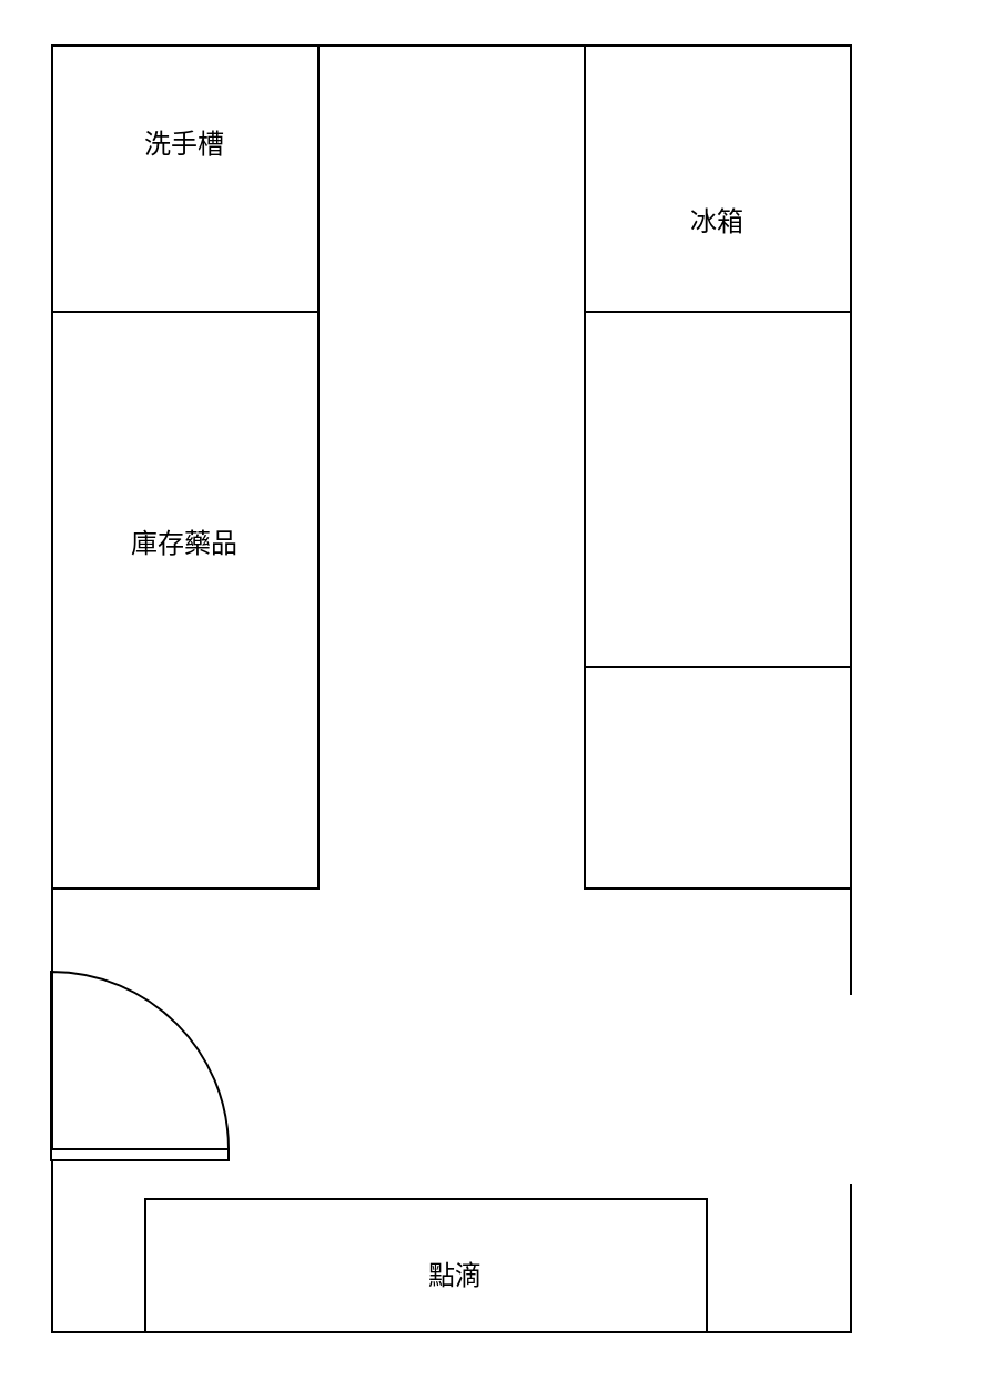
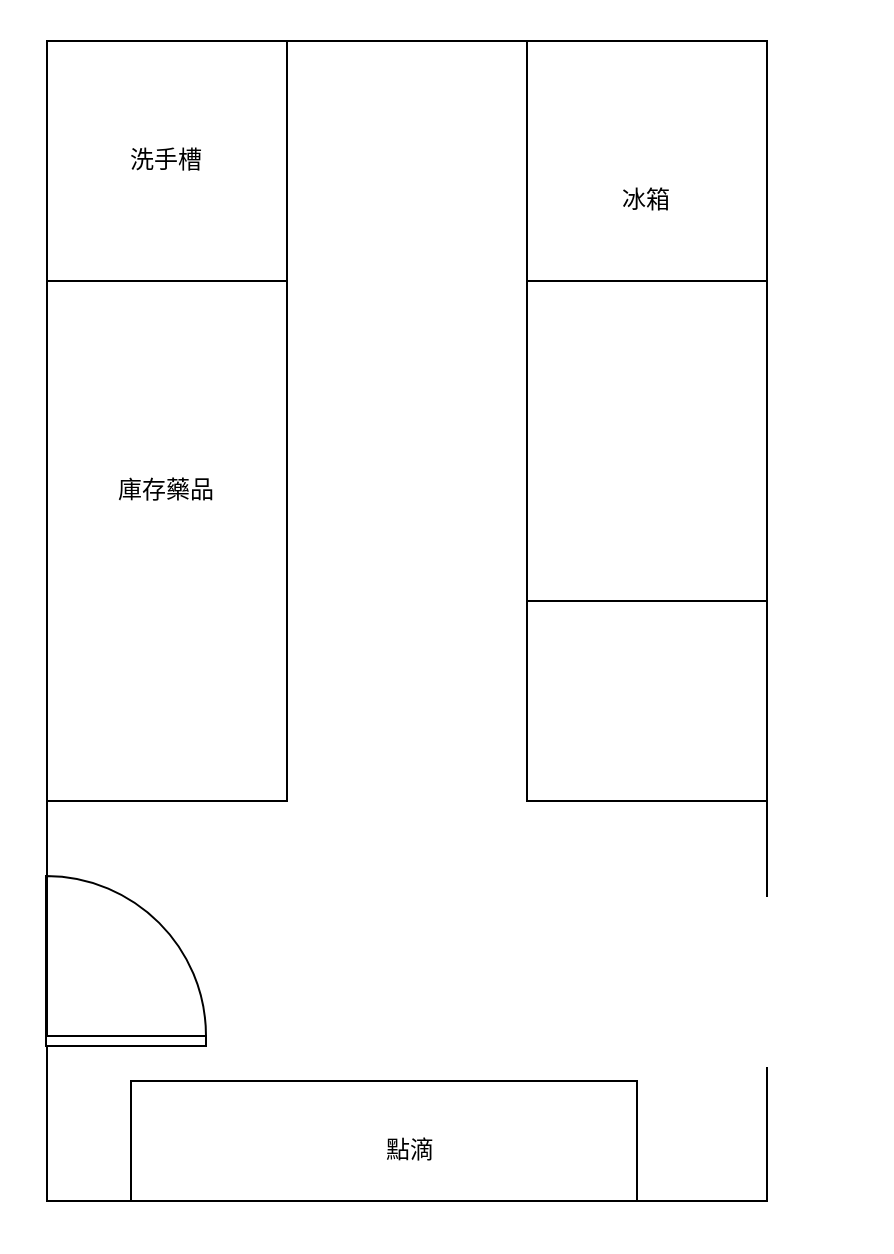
  <mxCell id="0" />
  <mxCell id="1" parent="0" />
  <mxCell id="2" value="" style="rounded=0;whiteSpace=wrap;html=1;labelBackgroundColor=#000000;" parent="1" vertex="1"><mxGeometry x="23" y="20" width="360" height="580" as="geometry" /></mxCell>
  <mxCell id="3" value="" style="rounded=0;whiteSpace=wrap;html=1;labelBackgroundColor=#000000;" parent="1" vertex="1"><mxGeometry x="23" y="20" width="120" height="120" as="geometry" /></mxCell>
  <mxCell id="4" value="" style="rounded=0;whiteSpace=wrap;html=1;labelBackgroundColor=#000000;" parent="1" vertex="1"><mxGeometry x="263" y="20" width="120" height="120" as="geometry" /></mxCell>
- <mxCell id="5" value="&lt;p style=&quot;&quot; class=&quot;MsoNormal&quot;&gt;&lt;span style=&quot;font-family:&amp;quot;PMingLiU&amp;quot;,serif;mso-ascii-font-family:Calibri;mso-ascii-theme-font:&#10;minor-latin;mso-fareast-theme-font:minor-fareast;mso-hansi-font-family:Calibri;&#10;mso-hansi-theme-font:minor-latin&quot; lang=&quot;ZH-TW&quot;&gt;洗手槽&lt;/span&gt;&lt;span lang=&quot;EN-US&quot;&gt;&lt;/span&gt;&lt;/p&gt;" style="text;whiteSpace=wrap;html=1;align=center;verticalAlign=middle;" parent="1" vertex="1"><mxGeometry x="48" y="35" width="70" height="60" as="geometry" /></mxCell>
+ <mxCell id="5" value="&lt;p style=&quot;&quot; class=&quot;MsoNormal&quot;&gt;&lt;span style=&quot;font-family:&amp;quot;PMingLiU&amp;quot;,serif;mso-ascii-font-family:Calibri;mso-ascii-theme-font:&#10;minor-latin;mso-fareast-theme-font:minor-fareast;mso-hansi-font-family:Calibri;&#10;mso-hansi-theme-font:minor-latin&quot; lang=&quot;ZH-TW&quot;&gt;洗手槽&lt;/span&gt;&lt;span lang=&quot;EN-US&quot;&gt;&lt;/span&gt;&lt;/p&gt;" style="text;whiteSpace=wrap;html=1;align=center;verticalAlign=middle;" parent="1" vertex="1"><mxGeometry x="48" y="50" width="70" height="60" as="geometry" /></mxCell>
  <mxCell id="6" value="" style="group" parent="1" vertex="1" connectable="0"><mxGeometry x="123" y="457" width="195" height="147.66" as="geometry" /></mxCell>
  <mxCell id="7" value="" style="whiteSpace=wrap;html=1;verticalAlign=top;" parent="6" vertex="1"><mxGeometry x="-58" y="83" width="253" height="60" as="geometry" /></mxCell>
  <mxCell id="8" value="&lt;p style=&quot;&quot; class=&quot;MsoNormal&quot;&gt;&lt;span style=&quot;font-family:&amp;quot;PMingLiU&amp;quot;,serif;mso-ascii-font-family:Calibri;mso-ascii-theme-font:&#10;minor-latin;mso-fareast-theme-font:minor-fareast;mso-hansi-font-family:Calibri;&#10;mso-hansi-theme-font:minor-latin&quot; lang=&quot;ZH-TW&quot;&gt;點滴&lt;/span&gt;&lt;span lang=&quot;EN-US&quot;&gt;&lt;/span&gt;&lt;/p&gt;" style="text;whiteSpace=wrap;html=1;align=center;verticalAlign=middle;" parent="6" vertex="1"><mxGeometry x="52" y="87.66" width="60" height="60" as="geometry" /></mxCell>
  <mxCell id="9" value="" style="rounded=0;whiteSpace=wrap;html=1;" parent="1" vertex="1"><mxGeometry x="23" y="140" width="120" height="260" as="geometry" /></mxCell>
  <mxCell id="10" value="&lt;p style=&quot;&quot; class=&quot;MsoNormal&quot;&gt;&lt;span style=&quot;font-family:&amp;quot;PMingLiU&amp;quot;,serif;mso-ascii-font-family:Calibri;mso-ascii-theme-font:&#10;minor-latin;mso-fareast-theme-font:minor-fareast;mso-hansi-font-family:Calibri;&#10;mso-hansi-theme-font:minor-latin&quot; lang=&quot;ZH-TW&quot;&gt;庫存藥品&lt;/span&gt;&lt;span lang=&quot;EN-US&quot;&gt;&lt;/span&gt;&lt;/p&gt;" style="text;whiteSpace=wrap;html=1;align=center;verticalAlign=middle;" parent="1" vertex="1"><mxGeometry x="43" y="215" width="80" height="60" as="geometry" /></mxCell>
  <mxCell id="11" value="" style="rounded=0;whiteSpace=wrap;html=1;" parent="1" vertex="1"><mxGeometry x="263" y="140" width="120" height="160" as="geometry" /></mxCell>
  <mxCell id="12" value="&lt;p class=&quot;MsoNormal&quot;&gt;&lt;span style=&quot;font-family:&amp;quot;PMingLiU&amp;quot;,serif;&#10;mso-ascii-font-family:Calibri;mso-ascii-theme-font:minor-latin;mso-fareast-theme-font:&#10;minor-fareast;mso-hansi-font-family:Calibri;mso-hansi-theme-font:minor-latin&quot; lang=&quot;ZH-TW&quot;&gt;冰箱&lt;/span&gt;&lt;span lang=&quot;EN-US&quot;&gt;&lt;/span&gt;&lt;/p&gt;" style="text;whiteSpace=wrap;html=1;align=center;verticalAlign=middle;" parent="1" vertex="1"><mxGeometry x="293" y="70" width="60" height="60" as="geometry" /></mxCell>
  <mxCell id="13" value="" style="rounded=0;whiteSpace=wrap;html=1;" parent="1" vertex="1"><mxGeometry x="263" y="300" width="120" height="100" as="geometry" /></mxCell>
  <mxCell id="14" value="" style="verticalLabelPosition=bottom;html=1;verticalAlign=top;align=center;shape=mxgraph.floorplan.doorRight;aspect=fixed;direction=south;rotation=90;" parent="1" vertex="1"><mxGeometry x="20" y="440" width="85" height="80" as="geometry" /></mxCell>
  <mxCell id="15" value="" style="rounded=0;whiteSpace=wrap;html=1;strokeColor=none;" parent="1" vertex="1"><mxGeometry x="305" y="448" width="120" height="85" as="geometry" /></mxCell>
